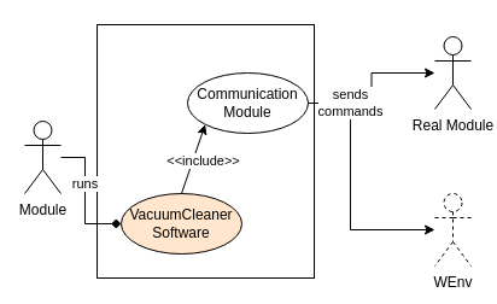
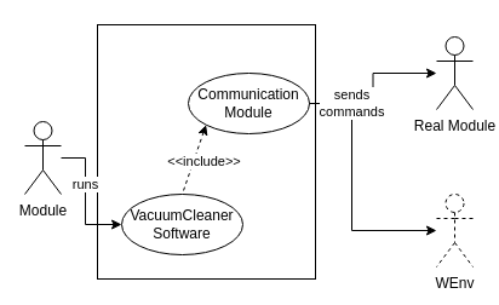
  <mxCell id="0" />
  <mxCell id="1" parent="0" />
  <mxCell id="2" value="" style="rounded=0;whiteSpace=wrap;html=1;" vertex="1" parent="1"><mxGeometry x="80" y="20" width="180" height="210" as="geometry" /></mxCell>
- <mxCell id="3" value="" style="edgeStyle=orthogonalEdgeStyle;rounded=0;orthogonalLoop=1;jettySize=auto;html=1;entryX=0;entryY=0.5;entryDx=0;entryDy=0;endArrow=diamond;" edge="1" parent="1" source="6" target="5"><mxGeometry relative="1" as="geometry"><mxPoint x="130" y="130" as="targetPoint" /><Array as="points"><mxPoint x="70" y="130" /><mxPoint x="70" y="185" /></Array></mxGeometry></mxCell>
+ <mxCell id="3" value="" style="edgeStyle=orthogonalEdgeStyle;rounded=0;orthogonalLoop=1;jettySize=auto;html=1;entryX=0;entryY=0.5;entryDx=0;entryDy=0;" edge="1" parent="1" source="6" target="5"><mxGeometry relative="1" as="geometry"><mxPoint x="130" y="130" as="targetPoint" /><Array as="points"><mxPoint x="70" y="130" /><mxPoint x="70" y="185" /></Array></mxGeometry></mxCell>
  <mxCell id="4" value="runs" style="edgeLabel;html=1;align=center;verticalAlign=middle;resizable=0;points=[];" vertex="1" connectable="0" parent="3"><mxGeometry x="-0.141" y="-1" relative="1" as="geometry"><mxPoint y="-4" as="offset" /></mxGeometry></mxCell>
- <mxCell id="5" value="VacuumCleaner Software" style="ellipse;whiteSpace=wrap;html=1;fillColor=#ffe6cc;" vertex="1" parent="1"><mxGeometry x="100" y="160" width="100" height="50" as="geometry" /></mxCell>
+ <mxCell id="5" value="VacuumCleaner Software" style="ellipse;whiteSpace=wrap;html=1;" vertex="1" parent="1"><mxGeometry x="100" y="160" width="100" height="50" as="geometry" /></mxCell>
  <mxCell id="6" value="Module" style="shape=umlActor;verticalLabelPosition=bottom;verticalAlign=top;html=1;outlineConnect=0;" vertex="1" parent="1"><mxGeometry x="20" y="100" width="30" height="60" as="geometry" /></mxCell>
  <mxCell id="7" value="Communication Module" style="ellipse;whiteSpace=wrap;html=1;" vertex="1" parent="1"><mxGeometry x="155" y="60" width="100" height="50" as="geometry" /></mxCell>
- <mxCell id="8" value="" style="endArrow=none;dashed=0;html=1;rounded=0;startArrow=classic;startFill=1;entryX=0.5;entryY=0;entryDx=0;entryDy=0;exitX=0;exitY=1;exitDx=0;exitDy=0;" edge="1" parent="1" source="7" target="5"><mxGeometry width="50" height="50" relative="1" as="geometry"><mxPoint x="140" y="230" as="sourcePoint" /><mxPoint x="190" y="180" as="targetPoint" /></mxGeometry></mxCell>
+ <mxCell id="8" value="" style="endArrow=none;dashed=1;html=1;rounded=0;startArrow=classic;startFill=1;entryX=0.5;entryY=0;entryDx=0;entryDy=0;exitX=0;exitY=1;exitDx=0;exitDy=0;" edge="1" parent="1" source="7" target="5"><mxGeometry width="50" height="50" relative="1" as="geometry"><mxPoint x="140" y="230" as="sourcePoint" /><mxPoint x="190" y="180" as="targetPoint" /></mxGeometry></mxCell>
  <mxCell id="9" value="&amp;lt;&amp;lt;include&amp;gt;&amp;gt;" style="edgeLabel;html=1;align=center;verticalAlign=middle;resizable=0;points=[];" vertex="1" connectable="0" parent="8"><mxGeometry x="-0.155" relative="1" as="geometry"><mxPoint x="6" y="5" as="offset" /></mxGeometry></mxCell>
  <mxCell id="10" value="Real Module" style="shape=umlActor;verticalLabelPosition=bottom;verticalAlign=top;html=1;outlineConnect=0;" vertex="1" parent="1"><mxGeometry x="360" y="30" width="30" height="60" as="geometry" /></mxCell>
  <mxCell id="11" value="WEnv&lt;br&gt;" style="shape=umlActor;verticalLabelPosition=bottom;verticalAlign=top;html=1;outlineConnect=0;dashed=1;" vertex="1" parent="1"><mxGeometry x="360" y="160" width="30" height="60" as="geometry" /></mxCell>
  <mxCell id="12" value="" style="endArrow=classic;html=1;rounded=0;exitX=1;exitY=0.5;exitDx=0;exitDy=0;edgeStyle=elbowEdgeStyle;" edge="1" parent="1" source="7" target="11"><mxGeometry width="50" height="50" relative="1" as="geometry"><mxPoint x="290" y="30" as="sourcePoint" /><mxPoint x="360" y="190" as="targetPoint" /><Array as="points"><mxPoint x="290" y="140" /><mxPoint x="310" y="100" /><mxPoint x="310" y="130" /></Array></mxGeometry></mxCell>
  <mxCell id="13" value="" style="edgeStyle=orthogonalEdgeStyle;rounded=0;orthogonalLoop=1;jettySize=auto;html=1;exitX=1;exitY=0.5;exitDx=0;exitDy=0;" edge="1" parent="1" source="7" target="10"><mxGeometry relative="1" as="geometry"><mxPoint x="240" y="110" as="sourcePoint" /><mxPoint x="320" y="165" as="targetPoint" /></mxGeometry></mxCell>
  <mxCell id="14" value="sends&lt;br&gt;commands" style="edgeLabel;html=1;align=center;verticalAlign=middle;resizable=0;points=[];" vertex="1" connectable="0" parent="13"><mxGeometry x="-0.141" y="-1" relative="1" as="geometry"><mxPoint x="-19" y="3" as="offset" /></mxGeometry></mxCell>
